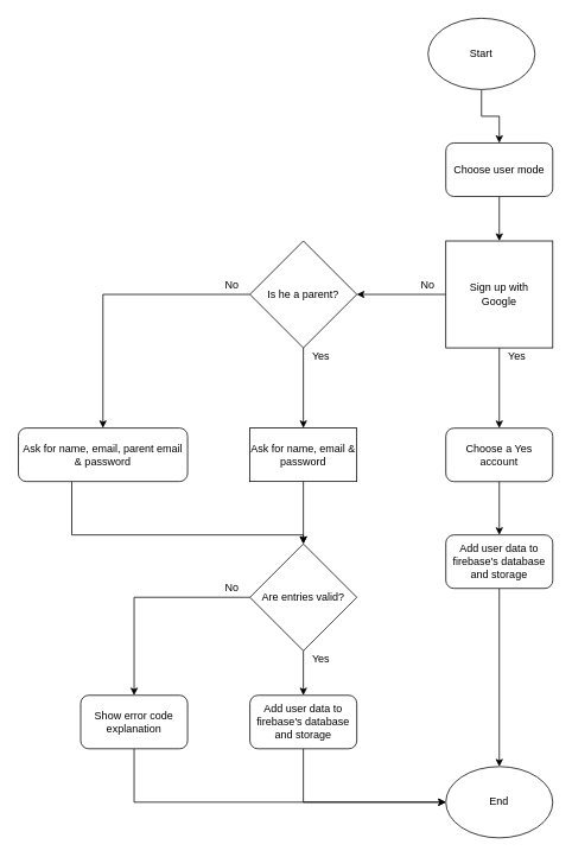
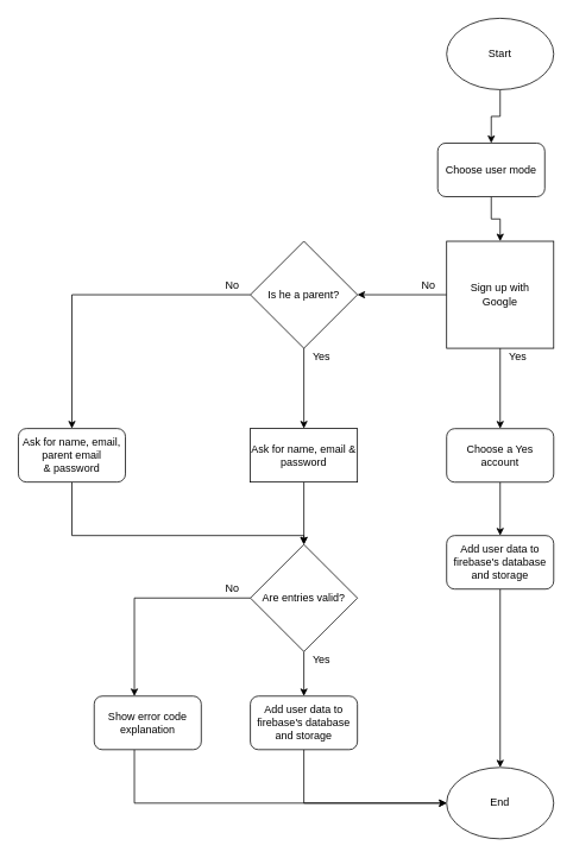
  <mxCell id="0" />
  <mxCell id="1" parent="0" />
  <mxCell id="2" value="" style="edgeStyle=orthogonalEdgeStyle;rounded=0;orthogonalLoop=1;jettySize=auto;html=1;" edge="1" parent="1" source="3" target="5"><mxGeometry relative="1" as="geometry" /></mxCell>
- <mxCell id="3" value="Start" style="ellipse;whiteSpace=wrap;html=1;" vertex="1" parent="1"><mxGeometry x="480" y="20" width="120" height="80" as="geometry" /></mxCell>
+ <mxCell id="3" value="Start" style="ellipse;whiteSpace=wrap;html=1;" vertex="1" parent="1"><mxGeometry x="500" y="20" width="120" height="80" as="geometry" /></mxCell>
  <mxCell id="4" value="" style="edgeStyle=orthogonalEdgeStyle;rounded=0;orthogonalLoop=1;jettySize=auto;html=1;" edge="1" parent="1" source="5" target="8"><mxGeometry relative="1" as="geometry" /></mxCell>
- <mxCell id="5" value="Choose user mode" style="rounded=1;whiteSpace=wrap;html=1;" vertex="1" parent="1"><mxGeometry x="500" y="160" width="120" height="60" as="geometry" /></mxCell>
+ <mxCell id="5" value="Choose user mode" style="rounded=1;whiteSpace=wrap;html=1;" vertex="1" parent="1"><mxGeometry x="490" y="160" width="120" height="60" as="geometry" /></mxCell>
  <mxCell id="6" value="" style="edgeStyle=orthogonalEdgeStyle;rounded=0;orthogonalLoop=1;jettySize=auto;html=1;entryX=0.5;entryY=0;entryDx=0;entryDy=0;" edge="1" parent="1" source="8" target="26"><mxGeometry relative="1" as="geometry"><mxPoint x="560" y="470" as="targetPoint" /></mxGeometry></mxCell>
  <mxCell id="7" style="edgeStyle=orthogonalEdgeStyle;rounded=0;orthogonalLoop=1;jettySize=auto;html=1;" edge="1" parent="1" source="8" target="29"><mxGeometry relative="1" as="geometry" /></mxCell>
  <mxCell id="8" value="Sign up with&lt;br&gt;Google" style="whiteSpace=wrap;html=1;rounded=0;" vertex="1" parent="1"><mxGeometry x="500" y="270" width="120" height="120" as="geometry" /></mxCell>
  <mxCell id="9" value="Yes" style="text;html=1;strokeColor=none;fillColor=none;align=center;verticalAlign=middle;whiteSpace=wrap;rounded=0;" vertex="1" parent="1"><mxGeometry x="560" y="390" width="40" height="20" as="geometry" /></mxCell>
  <mxCell id="10" value="" style="edgeStyle=orthogonalEdgeStyle;rounded=0;orthogonalLoop=1;jettySize=auto;html=1;" edge="1" parent="1" source="11" target="20"><mxGeometry relative="1" as="geometry" /></mxCell>
  <mxCell id="11" value="Ask for name, email &amp;amp; password" style="whiteSpace=wrap;html=1;rounded=0;" vertex="1" parent="1"><mxGeometry x="280" y="480" width="120" height="60" as="geometry" /></mxCell>
  <mxCell id="12" value="" style="edgeStyle=orthogonalEdgeStyle;rounded=0;orthogonalLoop=1;jettySize=auto;html=1;entryX=0;entryY=0.5;entryDx=0;entryDy=0;" edge="1" parent="1" source="13" target="17"><mxGeometry relative="1" as="geometry"><mxPoint x="340" y="880" as="targetPoint" /><Array as="points"><mxPoint x="340" y="900" /></Array></mxGeometry></mxCell>
  <mxCell id="13" value="Add user data to firebase's database and storage" style="rounded=1;whiteSpace=wrap;html=1;" vertex="1" parent="1"><mxGeometry x="280" y="780" width="120" height="60" as="geometry" /></mxCell>
  <mxCell id="14" value="" style="edgeStyle=orthogonalEdgeStyle;rounded=0;orthogonalLoop=1;jettySize=auto;html=1;entryX=0.5;entryY=0;entryDx=0;entryDy=0;" edge="1" parent="1" source="15" target="17"><mxGeometry relative="1" as="geometry"><mxPoint x="560" y="780" as="targetPoint" /></mxGeometry></mxCell>
  <mxCell id="15" value="Add user data to firebase's database and storage" style="rounded=1;whiteSpace=wrap;html=1;" vertex="1" parent="1"><mxGeometry x="500" y="600" width="120" height="60" as="geometry" /></mxCell>
  <mxCell id="16" value="No" style="text;html=1;strokeColor=none;fillColor=none;align=center;verticalAlign=middle;whiteSpace=wrap;rounded=0;" vertex="1" parent="1"><mxGeometry x="460" y="310" width="40" height="20" as="geometry" /></mxCell>
  <mxCell id="17" value="End" style="ellipse;whiteSpace=wrap;html=1;" vertex="1" parent="1"><mxGeometry x="500" y="860" width="120" height="80" as="geometry" /></mxCell>
  <mxCell id="18" value="" style="edgeStyle=orthogonalEdgeStyle;rounded=0;orthogonalLoop=1;jettySize=auto;html=1;" edge="1" parent="1" source="20" target="22"><mxGeometry relative="1" as="geometry"><Array as="points"><mxPoint x="150" y="670" /></Array></mxGeometry></mxCell>
  <mxCell id="19" value="" style="edgeStyle=orthogonalEdgeStyle;rounded=0;orthogonalLoop=1;jettySize=auto;html=1;entryX=0.5;entryY=0;entryDx=0;entryDy=0;" edge="1" parent="1" source="20" target="13"><mxGeometry relative="1" as="geometry"><mxPoint x="340" y="810" as="targetPoint" /></mxGeometry></mxCell>
  <mxCell id="20" value="Are entries valid?" style="rhombus;whiteSpace=wrap;html=1;" vertex="1" parent="1"><mxGeometry x="280" y="610" width="120" height="120" as="geometry" /></mxCell>
  <mxCell id="21" value="" style="edgeStyle=orthogonalEdgeStyle;rounded=0;orthogonalLoop=1;jettySize=auto;html=1;entryX=0;entryY=0.5;entryDx=0;entryDy=0;" edge="1" parent="1" source="22" target="17"><mxGeometry relative="1" as="geometry"><mxPoint x="150" y="880" as="targetPoint" /><Array as="points"><mxPoint x="150" y="900" /></Array></mxGeometry></mxCell>
- <mxCell id="22" value="Show error code explanation" style="rounded=1;whiteSpace=wrap;html=1;fontFamily=Helvetica;fontSize=12;fontColor=#000000;align=center;strokeColor=#000000;fillColor=#ffffff;" vertex="1" parent="1"><mxGeometry x="90" y="780" width="120" height="60" as="geometry" /></mxCell>
+ <mxCell id="22" value="Show error code explanation" style="rounded=1;whiteSpace=wrap;html=1;fontFamily=Helvetica;fontSize=12;fontColor=#000000;align=center;strokeColor=#000000;fillColor=#ffffff;" vertex="1" parent="1"><mxGeometry x="105" y="780" width="120" height="60" as="geometry" /></mxCell>
  <mxCell id="23" value="Yes" style="text;html=1;strokeColor=none;fillColor=none;align=center;verticalAlign=middle;whiteSpace=wrap;rounded=0;" vertex="1" parent="1"><mxGeometry x="340" y="730" width="40" height="20" as="geometry" /></mxCell>
  <mxCell id="24" value="No" style="text;html=1;strokeColor=none;fillColor=none;align=center;verticalAlign=middle;whiteSpace=wrap;rounded=0;" vertex="1" parent="1"><mxGeometry x="240" y="650" width="40" height="20" as="geometry" /></mxCell>
  <mxCell id="25" style="edgeStyle=orthogonalEdgeStyle;rounded=0;orthogonalLoop=1;jettySize=auto;html=1;entryX=0.5;entryY=0;entryDx=0;entryDy=0;" edge="1" parent="1" source="26" target="15"><mxGeometry relative="1" as="geometry" /></mxCell>
  <mxCell id="26" value="Choose a Yes&lt;br&gt;account" style="rounded=1;whiteSpace=wrap;html=1;" vertex="1" parent="1"><mxGeometry x="500" y="480.118" width="120" height="60" as="geometry" /></mxCell>
  <mxCell id="27" style="edgeStyle=orthogonalEdgeStyle;rounded=0;orthogonalLoop=1;jettySize=auto;html=1;entryX=0.5;entryY=0;entryDx=0;entryDy=0;" edge="1" parent="1" source="29" target="11"><mxGeometry relative="1" as="geometry" /></mxCell>
  <mxCell id="28" style="edgeStyle=orthogonalEdgeStyle;rounded=0;orthogonalLoop=1;jettySize=auto;html=1;entryX=0.5;entryY=0;entryDx=0;entryDy=0;" edge="1" parent="1" source="29" target="33"><mxGeometry relative="1" as="geometry"><mxPoint x="-30" y="330" as="targetPoint" /></mxGeometry></mxCell>
  <mxCell id="29" value="Is he a parent?" style="rhombus;whiteSpace=wrap;html=1;" vertex="1" parent="1"><mxGeometry x="280" y="270" width="120" height="120" as="geometry" /></mxCell>
  <mxCell id="30" value="Yes" style="text;html=1;strokeColor=none;fillColor=none;align=center;verticalAlign=middle;whiteSpace=wrap;rounded=0;" vertex="1" parent="1"><mxGeometry x="340" y="390" width="40" height="20" as="geometry" /></mxCell>
  <mxCell id="31" value="No" style="text;html=1;strokeColor=none;fillColor=none;align=center;verticalAlign=middle;whiteSpace=wrap;rounded=0;" vertex="1" parent="1"><mxGeometry x="240" y="310" width="40" height="20" as="geometry" /></mxCell>
  <mxCell id="32" style="edgeStyle=orthogonalEdgeStyle;rounded=0;orthogonalLoop=1;jettySize=auto;html=1;entryX=0.5;entryY=0;entryDx=0;entryDy=0;" edge="1" parent="1" source="33" target="20"><mxGeometry relative="1" as="geometry"><Array as="points"><mxPoint x="80" y="600" /><mxPoint x="340" y="600" /></Array></mxGeometry></mxCell>
- <mxCell id="33" value="Ask for name, email, parent email&lt;br&gt;&amp;amp; password" style="rounded=1;whiteSpace=wrap;html=1;" vertex="1" parent="1"><mxGeometry x="20" y="480" width="190" height="60" as="geometry" /></mxCell>
+ <mxCell id="33" value="Ask for name, email, parent email&lt;br&gt;&amp;amp; password" style="rounded=1;whiteSpace=wrap;html=1;" vertex="1" parent="1"><mxGeometry x="20" y="480" width="120" height="60" as="geometry" /></mxCell>
